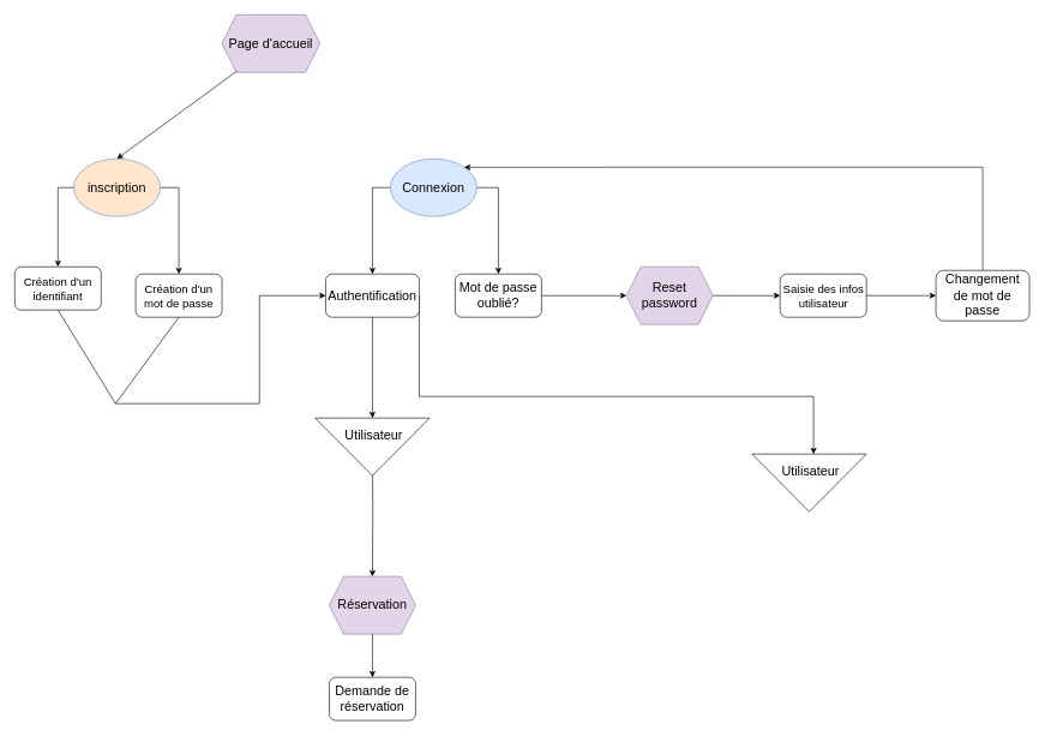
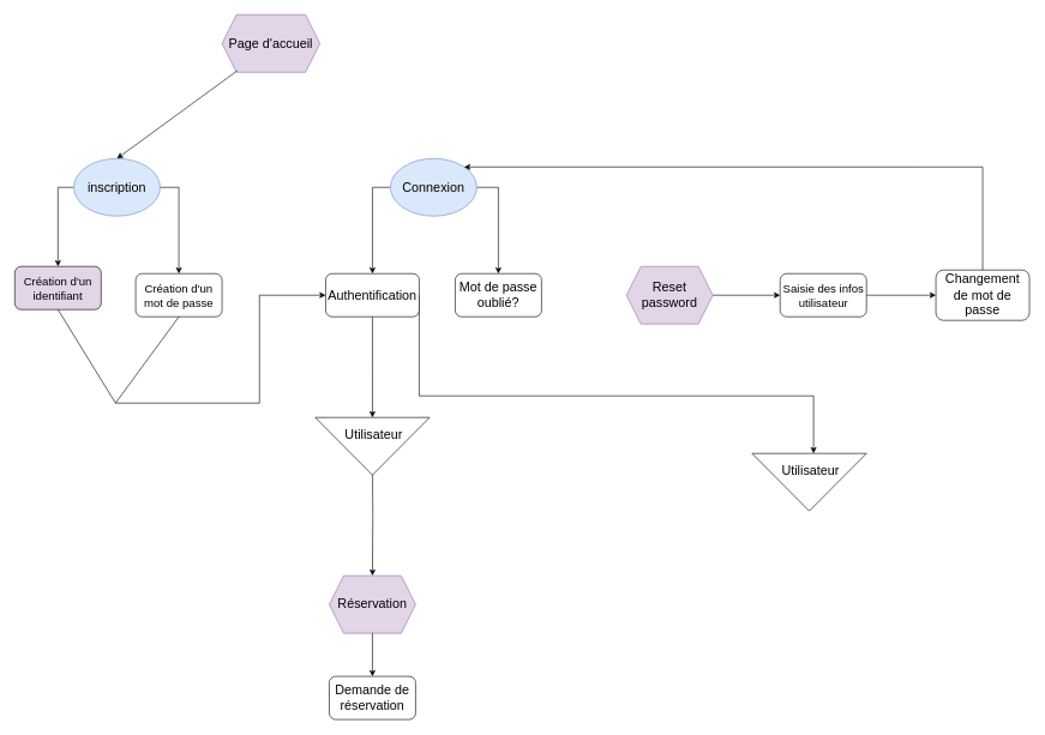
  <mxCell id="0" />
  <mxCell id="1" parent="0" />
  <mxCell id="2" style="edgeStyle=orthogonalEdgeStyle;rounded=0;orthogonalLoop=1;jettySize=auto;html=1;exitX=0;exitY=0.5;exitDx=0;exitDy=0;entryX=0.5;entryY=0;entryDx=0;entryDy=0;" edge="1" parent="1" source="4" target="5"><mxGeometry relative="1" as="geometry" /></mxCell>
  <mxCell id="3" style="edgeStyle=orthogonalEdgeStyle;rounded=0;orthogonalLoop=1;jettySize=auto;html=1;exitX=1;exitY=0.5;exitDx=0;exitDy=0;entryX=0.5;entryY=0;entryDx=0;entryDy=0;" edge="1" parent="1" source="4" target="6"><mxGeometry relative="1" as="geometry" /></mxCell>
- <mxCell id="4" value="&lt;font style=&quot;font-size: 18px;&quot;&gt;inscription&lt;/font&gt;" style="ellipse;whiteSpace=wrap;html=1;fillColor=#ffe6cc;strokeColor=#6c8ebf;" vertex="1" parent="1"><mxGeometry x="102" y="220" width="120" height="80" as="geometry" /></mxCell>
- <mxCell id="5" value="&lt;font size=&quot;3&quot;&gt;Création d'un identifiant&lt;/font&gt;" style="rounded=1;whiteSpace=wrap;html=1;" vertex="1" parent="1"><mxGeometry x="20" y="370" width="120" height="60" as="geometry" /></mxCell>
+ <mxCell id="4" value="&lt;font style=&quot;font-size: 18px;&quot;&gt;inscription&lt;/font&gt;" style="ellipse;whiteSpace=wrap;html=1;fillColor=#dae8fc;strokeColor=#6c8ebf;" vertex="1" parent="1"><mxGeometry x="102" y="220" width="120" height="80" as="geometry" /></mxCell>
+ <mxCell id="5" value="&lt;font size=&quot;3&quot;&gt;Création d'un identifiant&lt;/font&gt;" style="rounded=1;whiteSpace=wrap;html=1;fillColor=#e1d5e7;" vertex="1" parent="1"><mxGeometry x="20" y="370" width="120" height="60" as="geometry" /></mxCell>
  <mxCell id="6" value="&lt;font size=&quot;3&quot;&gt;Création d'un mot de passe&lt;/font&gt;" style="rounded=1;whiteSpace=wrap;html=1;" vertex="1" parent="1"><mxGeometry x="188" y="380" width="120" height="60" as="geometry" /></mxCell>
  <mxCell id="7" style="edgeStyle=orthogonalEdgeStyle;rounded=0;orthogonalLoop=1;jettySize=auto;html=1;exitX=0;exitY=0.5;exitDx=0;exitDy=0;entryX=0.5;entryY=0;entryDx=0;entryDy=0;" edge="1" parent="1" source="9" target="12"><mxGeometry relative="1" as="geometry"><mxPoint x="482" y="380" as="targetPoint" /></mxGeometry></mxCell>
  <mxCell id="8" style="edgeStyle=orthogonalEdgeStyle;rounded=0;orthogonalLoop=1;jettySize=auto;html=1;entryX=0.5;entryY=0;entryDx=0;entryDy=0;exitX=1;exitY=0.5;exitDx=0;exitDy=0;" edge="1" parent="1" source="9" target="14"><mxGeometry relative="1" as="geometry"><mxPoint x="722" y="320" as="targetPoint" /></mxGeometry></mxCell>
  <mxCell id="9" value="&lt;font style=&quot;font-size: 18px;&quot;&gt;Connexion&lt;/font&gt;" style="ellipse;whiteSpace=wrap;html=1;fillColor=#dae8fc;strokeColor=#6c8ebf;" vertex="1" parent="1"><mxGeometry x="542" y="220" width="120" height="80" as="geometry" /></mxCell>
  <mxCell id="10" style="edgeStyle=orthogonalEdgeStyle;rounded=0;orthogonalLoop=1;jettySize=auto;html=1;exitX=0.5;exitY=1;exitDx=0;exitDy=0;entryX=0.5;entryY=0;entryDx=0;entryDy=0;" edge="1" parent="1" target="26"><mxGeometry relative="1" as="geometry"><mxPoint x="517" y="630" as="sourcePoint" /><mxPoint x="517" y="570" as="targetPoint" /></mxGeometry></mxCell>
  <mxCell id="11" style="edgeStyle=orthogonalEdgeStyle;rounded=0;orthogonalLoop=1;jettySize=auto;html=1;exitX=1;exitY=0.5;exitDx=0;exitDy=0;" edge="1" parent="1" source="12"><mxGeometry relative="1" as="geometry"><mxPoint x="1130" y="630" as="targetPoint" /><Array as="points"><mxPoint x="582" y="550" /><mxPoint x="1130" y="550" /></Array></mxGeometry></mxCell>
  <mxCell id="12" value="&lt;font style=&quot;font-size: 18px;&quot;&gt;Authentification&lt;/font&gt;" style="rounded=1;whiteSpace=wrap;html=1;" vertex="1" parent="1"><mxGeometry x="452" y="380" width="130" height="60" as="geometry" /></mxCell>
- <mxCell id="13" style="edgeStyle=orthogonalEdgeStyle;rounded=0;orthogonalLoop=1;jettySize=auto;html=1;exitX=1;exitY=0.5;exitDx=0;exitDy=0;entryX=0;entryY=0.5;entryDx=0;entryDy=0;" edge="1" parent="1" source="14" target="28"><mxGeometry relative="1" as="geometry" /></mxCell>
  <mxCell id="14" value="&lt;font style=&quot;font-size: 18px;&quot;&gt;Mot de passe oublié?&lt;/font&gt;" style="rounded=1;whiteSpace=wrap;html=1;" vertex="1" parent="1"><mxGeometry x="632" y="380" width="120" height="60" as="geometry" /></mxCell>
  <mxCell id="15" value="&lt;font style=&quot;font-size: 18px;&quot;&gt;Page d'accueil&lt;/font&gt;" style="shape=hexagon;perimeter=hexagonPerimeter2;whiteSpace=wrap;html=1;fixedSize=1;fillColor=#e1d5e7;strokeColor=#9673a6;" vertex="1" parent="1"><mxGeometry x="308" y="20" width="136" height="80" as="geometry" /></mxCell>
  <mxCell id="16" value="" style="endArrow=classic;html=1;rounded=0;exitX=0.154;exitY=0.975;exitDx=0;exitDy=0;entryX=0.5;entryY=0;entryDx=0;entryDy=0;exitPerimeter=0;" edge="1" parent="1" source="15" target="4"><mxGeometry width="50" height="50" relative="1" as="geometry"><mxPoint x="132" y="160" as="sourcePoint" /><mxPoint x="182" y="110" as="targetPoint" /></mxGeometry></mxCell>
  <mxCell id="17" style="edgeStyle=orthogonalEdgeStyle;rounded=0;orthogonalLoop=1;jettySize=auto;html=1;entryX=0;entryY=0.5;entryDx=0;entryDy=0;" edge="1" parent="1" source="18" target="20"><mxGeometry relative="1" as="geometry" /></mxCell>
  <mxCell id="18" value="&lt;font size=&quot;3&quot;&gt;Saisie des infos utilisateur&lt;/font&gt;" style="rounded=1;whiteSpace=wrap;html=1;" vertex="1" parent="1"><mxGeometry x="1083.5" y="380" width="120" height="60" as="geometry" /></mxCell>
  <mxCell id="19" style="edgeStyle=orthogonalEdgeStyle;rounded=0;orthogonalLoop=1;jettySize=auto;html=1;exitX=0.5;exitY=0;exitDx=0;exitDy=0;entryX=1;entryY=0;entryDx=0;entryDy=0;" edge="1" parent="1" source="20" target="9"><mxGeometry relative="1" as="geometry"><mxPoint x="970" y="190" as="targetPoint" /><Array as="points"><mxPoint x="1365" y="232" /></Array></mxGeometry></mxCell>
  <mxCell id="20" value="&lt;font style=&quot;font-size: 18px;&quot;&gt;Changement de mot de passe&lt;/font&gt;" style="rounded=1;whiteSpace=wrap;html=1;" vertex="1" parent="1"><mxGeometry x="1300" y="375" width="130" height="70" as="geometry" /></mxCell>
  <mxCell id="21" value="" style="endArrow=none;html=1;rounded=0;entryX=0.5;entryY=1;entryDx=0;entryDy=0;" edge="1" parent="1" target="6"><mxGeometry width="50" height="50" relative="1" as="geometry"><mxPoint x="160" y="560" as="sourcePoint" /><mxPoint x="250" y="450" as="targetPoint" /></mxGeometry></mxCell>
  <mxCell id="22" value="" style="endArrow=none;html=1;rounded=0;entryX=0.5;entryY=1;entryDx=0;entryDy=0;" edge="1" parent="1" target="5"><mxGeometry width="50" height="50" relative="1" as="geometry"><mxPoint x="160" y="560" as="sourcePoint" /><mxPoint x="102" y="450" as="targetPoint" /></mxGeometry></mxCell>
  <mxCell id="23" value="" style="endArrow=none;html=1;rounded=0;" edge="1" parent="1"><mxGeometry width="50" height="50" relative="1" as="geometry"><mxPoint x="160" y="560" as="sourcePoint" /><mxPoint x="360" y="560" as="targetPoint" /></mxGeometry></mxCell>
  <mxCell id="24" value="" style="endArrow=none;html=1;rounded=0;" edge="1" parent="1"><mxGeometry width="50" height="50" relative="1" as="geometry"><mxPoint x="360" y="560" as="sourcePoint" /><mxPoint x="360" y="410" as="targetPoint" /></mxGeometry></mxCell>
  <mxCell id="25" value="" style="endArrow=classic;html=1;rounded=0;entryX=0;entryY=0.5;entryDx=0;entryDy=0;" edge="1" parent="1" target="12"><mxGeometry width="50" height="50" relative="1" as="geometry"><mxPoint x="360" y="410" as="sourcePoint" /><mxPoint x="440" y="390" as="targetPoint" /></mxGeometry></mxCell>
  <mxCell id="26" value="Réservation" style="shape=hexagon;perimeter=hexagonPerimeter2;whiteSpace=wrap;html=1;fixedSize=1;fillColor=#e1d5e7;strokeColor=#9673a6;fontSize=18;" vertex="1" parent="1"><mxGeometry x="457" y="800" width="120" height="80" as="geometry" /></mxCell>
  <mxCell id="27" style="edgeStyle=orthogonalEdgeStyle;rounded=0;orthogonalLoop=1;jettySize=auto;html=1;entryX=0;entryY=0.5;entryDx=0;entryDy=0;" edge="1" parent="1" source="28" target="18"><mxGeometry relative="1" as="geometry" /></mxCell>
  <mxCell id="28" value="&lt;font style=&quot;font-size: 18px;&quot;&gt;Reset password&lt;/font&gt;" style="shape=hexagon;perimeter=hexagonPerimeter2;whiteSpace=wrap;html=1;fixedSize=1;fillColor=#e1d5e7;strokeColor=#9673a6;" vertex="1" parent="1"><mxGeometry x="870" y="370" width="120" height="80" as="geometry" /></mxCell>
  <mxCell id="29" value="&lt;font style=&quot;font-size: 18px;&quot;&gt;Demande de réservation&lt;/font&gt;" style="rounded=1;whiteSpace=wrap;html=1;" vertex="1" parent="1"><mxGeometry x="457" y="940" width="120" height="60" as="geometry" /></mxCell>
  <mxCell id="30" style="edgeStyle=orthogonalEdgeStyle;rounded=0;orthogonalLoop=1;jettySize=auto;html=1;exitX=0.5;exitY=1;exitDx=0;exitDy=0;entryX=0.5;entryY=0;entryDx=0;entryDy=0;" edge="1" parent="1" source="26" target="29"><mxGeometry relative="1" as="geometry" /></mxCell>
  <mxCell id="31" value="" style="edgeStyle=orthogonalEdgeStyle;rounded=0;orthogonalLoop=1;jettySize=auto;html=1;exitX=0.5;exitY=1;exitDx=0;exitDy=0;entryX=0.5;entryY=0;entryDx=0;entryDy=0;" edge="1" parent="1" source="12"><mxGeometry relative="1" as="geometry"><mxPoint x="517" y="440" as="sourcePoint" /><mxPoint x="517" y="580" as="targetPoint" /></mxGeometry></mxCell>
  <mxCell id="32" value="" style="triangle;whiteSpace=wrap;html=1;direction=south;" vertex="1" parent="1"><mxGeometry x="437.5" y="580" width="159" height="80" as="geometry" /></mxCell>
  <mxCell id="33" value="&lt;font style=&quot;font-size: 18px;&quot;&gt;Utilisateur&lt;/font&gt;" style="text;html=1;align=center;verticalAlign=middle;whiteSpace=wrap;rounded=0;" vertex="1" parent="1"><mxGeometry x="488.5" y="590" width="60" height="30" as="geometry" /></mxCell>
  <mxCell id="34" value="" style="triangle;whiteSpace=wrap;html=1;direction=south;" vertex="1" parent="1"><mxGeometry x="1044.5" y="630" width="159" height="80" as="geometry" /></mxCell>
  <mxCell id="35" value="&lt;font style=&quot;font-size: 18px;&quot;&gt;Utilisateur&lt;/font&gt;" style="text;html=1;align=center;verticalAlign=middle;whiteSpace=wrap;rounded=0;" vertex="1" parent="1"><mxGeometry x="1095.5" y="640" width="60" height="30" as="geometry" /></mxCell>
